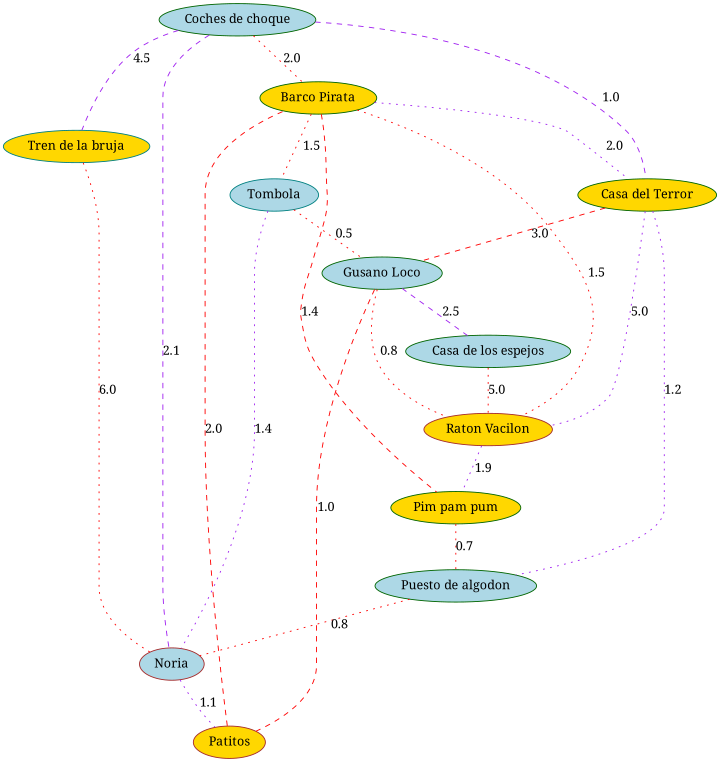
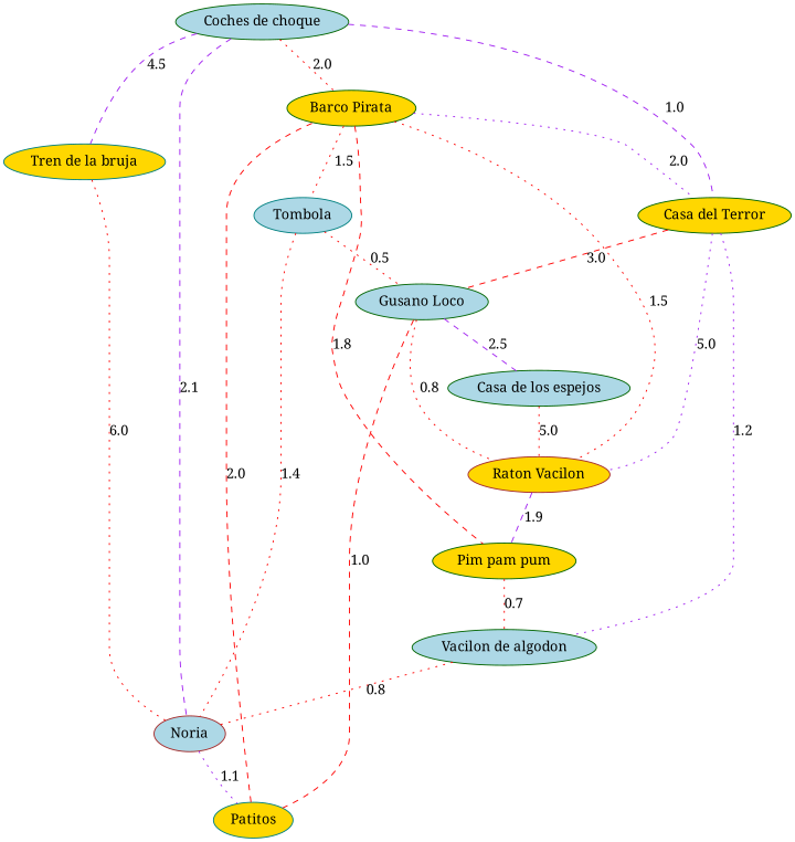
  strict graph {
    fontname="Noto Serif"
    node [color=darkgreen fillcolor=gold fontname="Noto Serif" style=filled]
    edge [color=red fontname="Noto Serif" style=dotted]
    n1 [label="Barco Pirata"]
    n2 [label="Casa del Terror"]
    n3 [color=teal fillcolor=lightblue label=Tombola]
    n4 [color=brown label="Raton Vacilon"]
    n5 [label="Pim pam pum"]
    n6 [fillcolor=lightblue label="Gusano Loco"]
-   n7 [fillcolor=lightblue label="Puesto de algodon"]
+   n7 [fillcolor=lightblue label="Vacilon de algodon"]
    n8 [color=brown fillcolor=lightblue label=Noria]
-   n9 [color=brown label=Patitos]
+   n9 [color=teal label=Patitos]
    n10 [fillcolor=lightblue label="Casa de los espejos"]
    n11 [fillcolor=lightblue label="Coches de choque"]
    n12 [color=teal label="Tren de la bruja"]
    n1 -- n2 [color=purple label=2.0]
    n1 -- n3 [label=1.5]
    n1 -- n4 [label=1.5]
-   n1 -- n5 [label=1.4 style=dashed]
+   n1 -- n5 [label=1.8 style=dashed]
    n2 -- n4 [color=purple label=5.0]
    n2 -- n6 [label=3.0 style=dashed]
    n2 -- n7 [color=purple label=1.2]
    n3 -- n6 [label=0.5]
-   n3 -- n8 [color=purple label=1.4]
-   n4 -- n5 [color=purple label=1.9]
+   n3 -- n8 [label=1.4]
+   n4 -- n5 [color=purple label=1.9 style=dashed]
    n5 -- n7 [label=0.7]
    n6 -- n4 [label=0.8]
    n6 -- n9 [label=1.0 style=dashed]
    n6 -- n10 [color=purple label=2.5 style=dashed]
    n7 -- n8 [label=0.8]
    n8 -- n9 [color=purple label=1.1]
    n9 -- n1 [label=2.0 style=dashed]
    n10 -- n4 [label=5.0]
    n11 -- n1 [label=2.0]
    n11 -- n2 [color=purple label=1.0 style=dashed]
    n11 -- n8 [color=purple label=2.1 style=dashed]
    n11 -- n12 [color=purple label=4.5 style=dashed]
    n12 -- n8 [label=6.0]
  }
